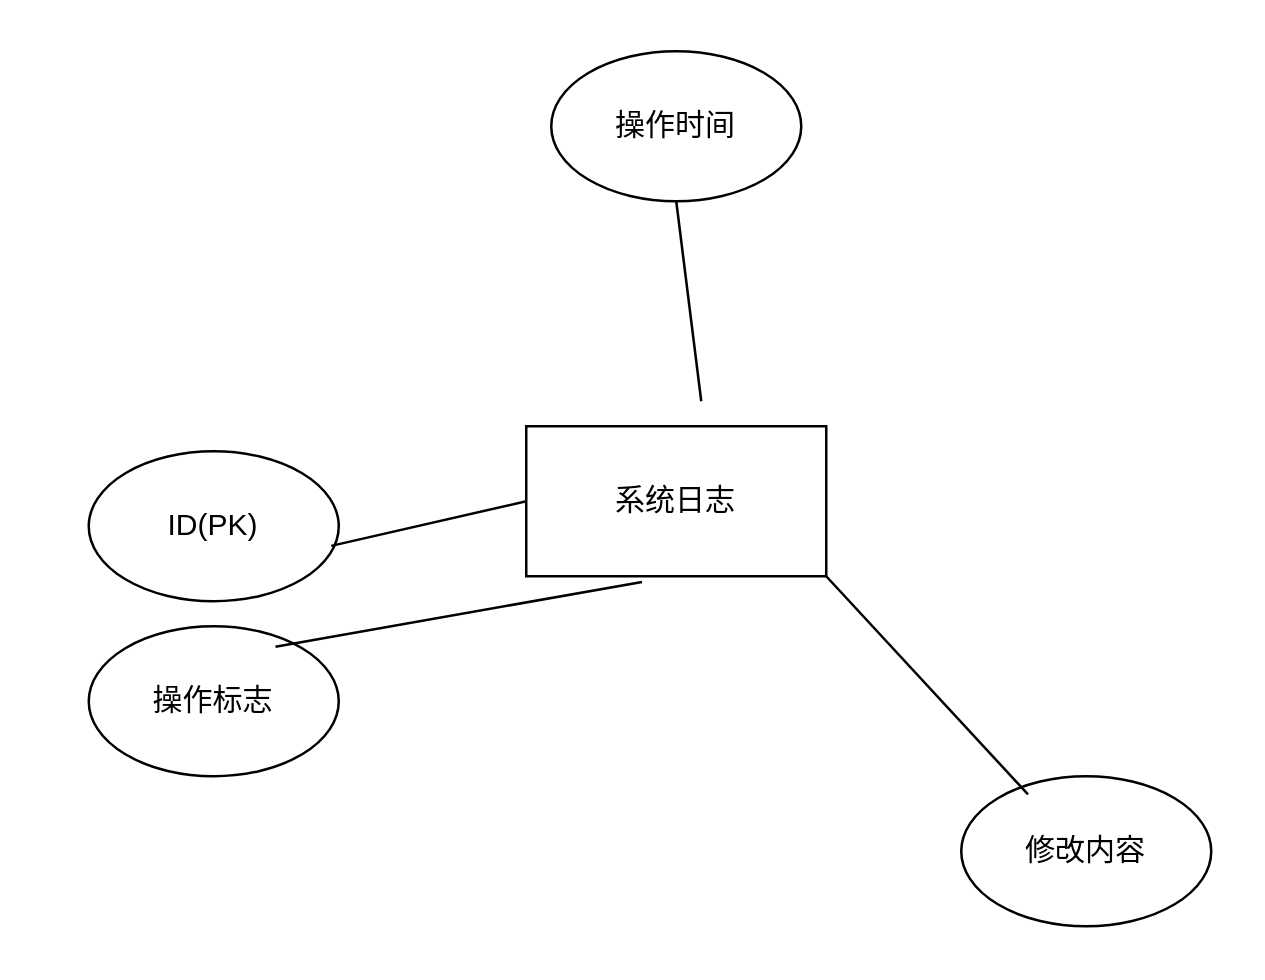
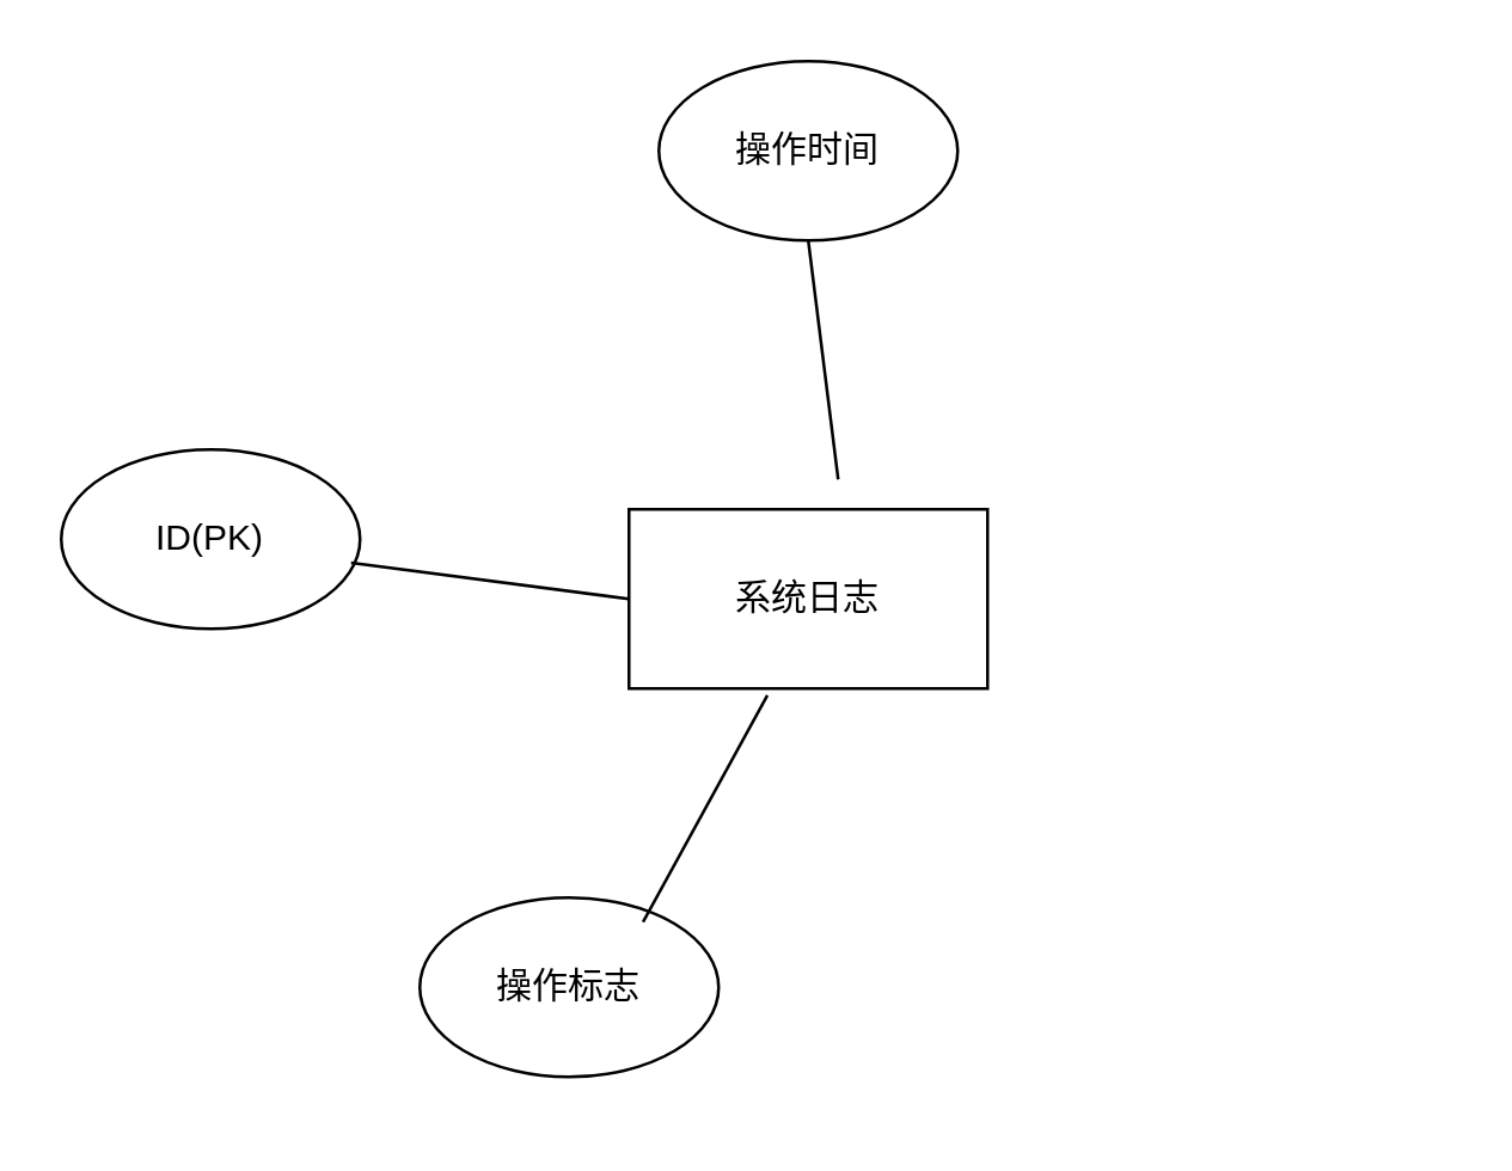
  <mxCell id="0" />
  <mxCell id="1" parent="0" />
  <mxCell id="2" value="系统日志" style="rounded=0;whiteSpace=wrap;html=1;" vertex="1" parent="1"><mxGeometry x="210" y="170" width="120" height="60" as="geometry" /></mxCell>
- <mxCell id="3" value="操作标志" style="ellipse;whiteSpace=wrap;html=1;" vertex="1" parent="1"><mxGeometry x="35" y="250" width="100" height="60" as="geometry" /></mxCell>
- <mxCell id="4" value="修改内容" style="ellipse;whiteSpace=wrap;html=1;" vertex="1" parent="1"><mxGeometry x="384" y="310" width="100" height="60" as="geometry" /></mxCell>
+ <mxCell id="3" value="操作标志" style="ellipse;whiteSpace=wrap;html=1;" vertex="1" parent="1"><mxGeometry x="140" y="300" width="100" height="60" as="geometry" /></mxCell>
  <mxCell id="5" style="rounded=0;orthogonalLoop=1;jettySize=auto;html=1;exitX=0.5;exitY=1;exitDx=0;exitDy=0;endArrow=none;startFill=0;" edge="1" parent="1" source="6"><mxGeometry relative="1" as="geometry"><mxPoint x="280" y="160" as="targetPoint" /></mxGeometry></mxCell>
  <mxCell id="6" value="操作时间" style="ellipse;whiteSpace=wrap;html=1;" vertex="1" parent="1"><mxGeometry x="220" y="20" width="100" height="60" as="geometry" /></mxCell>
- <mxCell id="7" value="ID(PK)" style="ellipse;whiteSpace=wrap;html=1;" vertex="1" parent="1"><mxGeometry x="35" y="180" width="100" height="60" as="geometry" /></mxCell>
+ <mxCell id="7" value="ID(PK)" style="ellipse;whiteSpace=wrap;html=1;" vertex="1" parent="1"><mxGeometry x="20" y="150" width="100" height="60" as="geometry" /></mxCell>
  <mxCell id="8" style="rounded=0;orthogonalLoop=1;jettySize=auto;html=1;exitX=0;exitY=0.5;exitDx=0;exitDy=0;entryX=0.97;entryY=0.631;entryDx=0;entryDy=0;entryPerimeter=0;endArrow=none;startFill=0;" edge="1" parent="1" source="2" target="7"><mxGeometry relative="1" as="geometry" /></mxCell>
- <mxCell id="9" style="rounded=0;orthogonalLoop=1;jettySize=auto;html=1;exitX=1;exitY=1;exitDx=0;exitDy=0;entryX=0.267;entryY=0.121;entryDx=0;entryDy=0;entryPerimeter=0;endArrow=none;startFill=0;" edge="1" parent="1" source="2" target="4"><mxGeometry relative="1" as="geometry" /></mxCell>
  <mxCell id="10" style="rounded=0;orthogonalLoop=1;jettySize=auto;html=1;exitX=0.386;exitY=1.038;exitDx=0;exitDy=0;entryX=0.747;entryY=0.136;entryDx=0;entryDy=0;entryPerimeter=0;endArrow=none;startFill=0;exitPerimeter=0;" edge="1" parent="1" source="2" target="3"><mxGeometry relative="1" as="geometry" /></mxCell>
